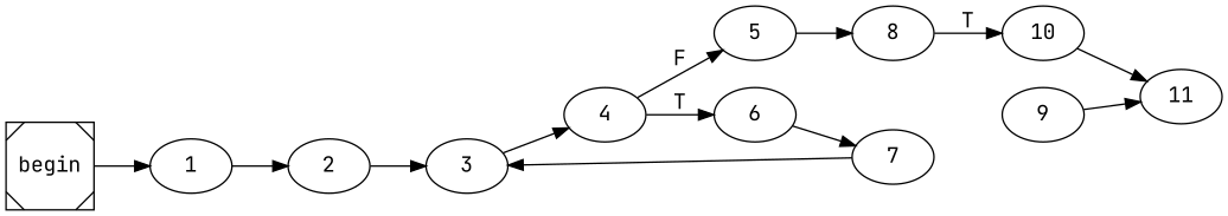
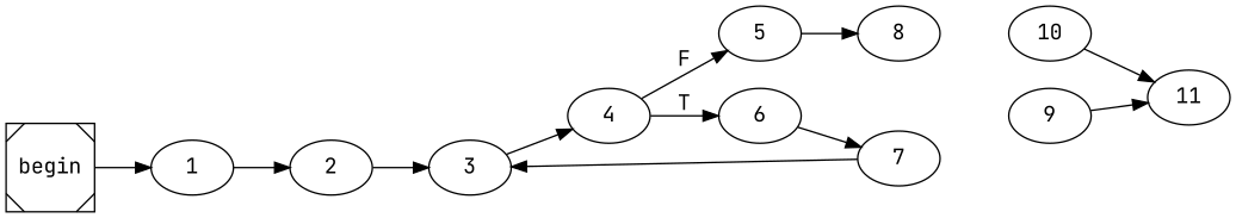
  digraph {
    fontname="JetBrains Mono"
    rankdir=LR
    node [fontname="JetBrains Mono"]
    edge [fontname="JetBrains Mono"]
    begin [shape=Msquare]
    1
    2
    3
    4
    6
    5
    7
    8
    10
    11
    9
    begin -> 1
    1 -> 2
    2 -> 3
    3 -> 4
    4 -> 6 [label=T]
    4 -> 5 [label=F]
    6 -> 7
    5 -> 8
    7 -> 3
-   8 -> 10 [label=T]
    10 -> 11
    9 -> 11
  }
